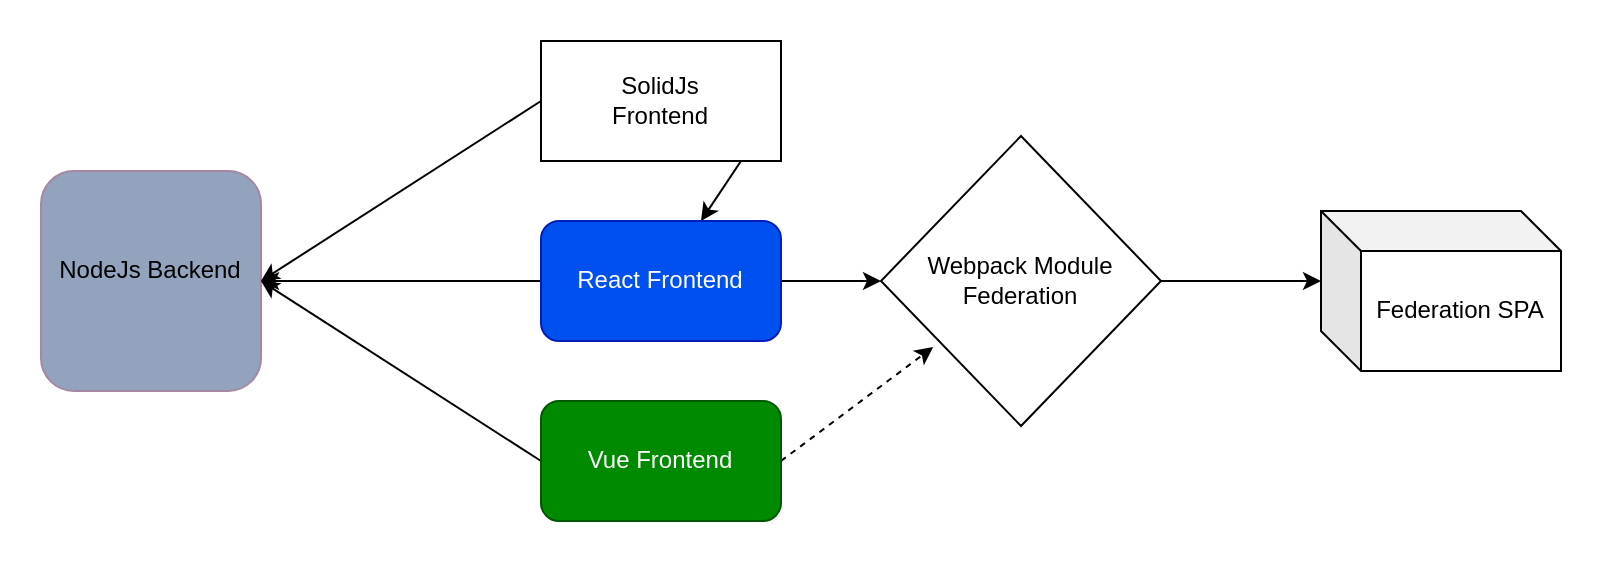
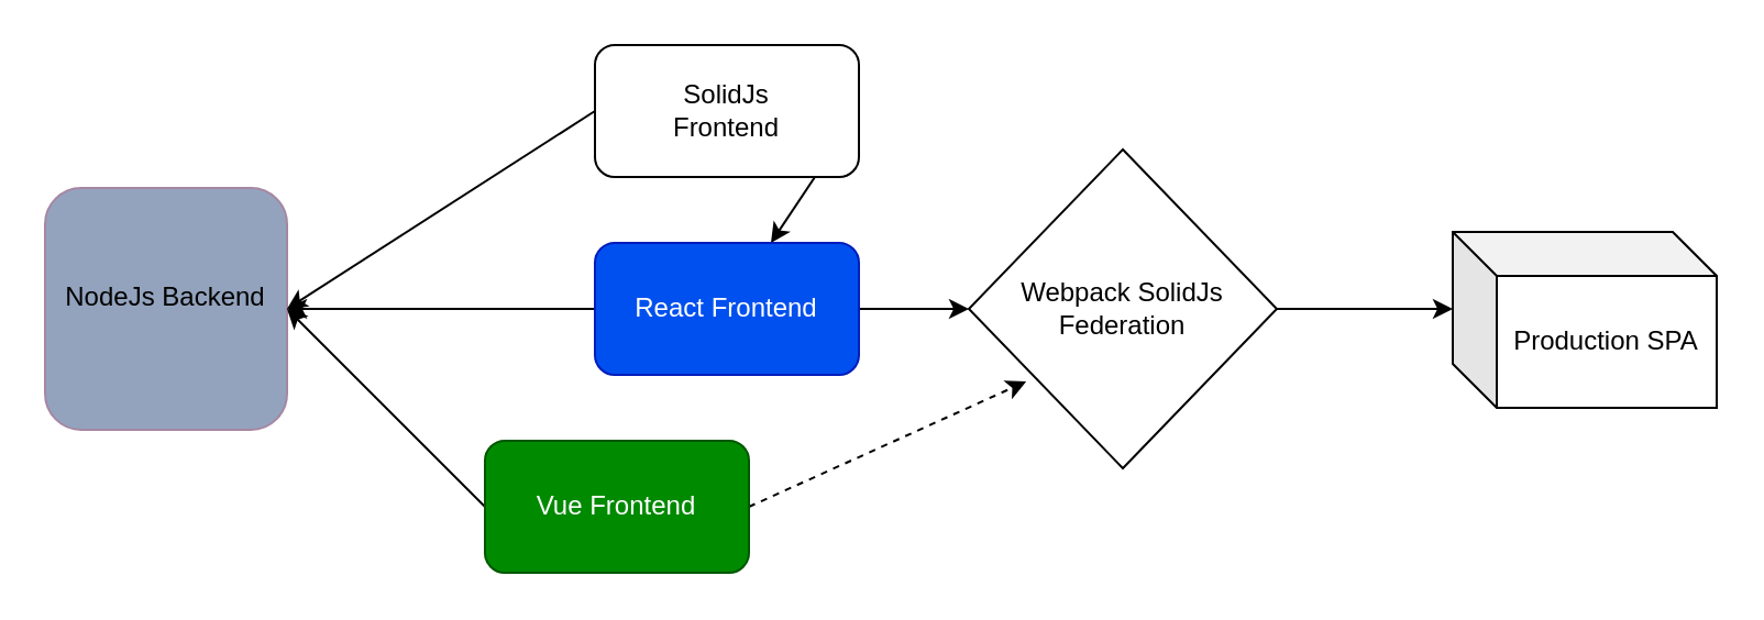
  <mxCell id="0" />
  <mxCell id="1" parent="0" />
  <mxCell id="2" value="" style="whiteSpace=wrap;html=1;aspect=fixed;fillColor=#93A3BD;fontColor=#ffffff;strokeColor=#A587A2;rounded=1;" vertex="1" parent="1"><mxGeometry x="20" y="85" width="110" height="110" as="geometry" /></mxCell>
  <mxCell id="3" value="NodeJs Backend" style="text;html=1;strokeColor=none;fillColor=none;align=center;verticalAlign=middle;whiteSpace=wrap;rounded=0;" vertex="1" parent="1"><mxGeometry x="25" y="105" width="100" height="60" as="geometry" /></mxCell>
  <mxCell id="4" style="edgeStyle=none;html=1;exitX=0;exitY=0.5;exitDx=0;exitDy=0;entryX=1;entryY=0.5;entryDx=0;entryDy=0;" edge="1" parent="1" source="6" target="2"><mxGeometry relative="1" as="geometry" /></mxCell>
  <mxCell id="5" style="edgeStyle=none;html=1;exitX=1;exitY=0.5;exitDx=0;exitDy=0;" edge="1" parent="1" source="6" target="9"><mxGeometry relative="1" as="geometry" /></mxCell>
- <mxCell id="6" value="SolidJs&lt;br&gt;Frontend" style="whiteSpace=wrap;html=1;rounded=0;" vertex="1" parent="1"><mxGeometry x="270" y="20" width="120" height="60" as="geometry" /></mxCell>
+ <mxCell id="6" value="SolidJs&lt;br&gt;Frontend" style="rounded=1;whiteSpace=wrap;html=1;" vertex="1" parent="1"><mxGeometry x="270" y="20" width="120" height="60" as="geometry" /></mxCell>
  <mxCell id="7" style="edgeStyle=none;html=1;exitX=0;exitY=0.5;exitDx=0;exitDy=0;entryX=1;entryY=0.5;entryDx=0;entryDy=0;" edge="1" parent="1" source="9" target="2"><mxGeometry relative="1" as="geometry" /></mxCell>
  <mxCell id="8" style="edgeStyle=none;html=1;exitX=1;exitY=0.5;exitDx=0;exitDy=0;" edge="1" parent="1" source="9" target="14"><mxGeometry relative="1" as="geometry" /></mxCell>
  <mxCell id="9" value="React Frontend" style="rounded=1;whiteSpace=wrap;html=1;strokeColor=#001DBC;fillColor=#0050ef;fontColor=#ffffff;" vertex="1" parent="1"><mxGeometry x="270" y="110" width="120" height="60" as="geometry" /></mxCell>
  <mxCell id="10" style="edgeStyle=none;html=1;exitX=0;exitY=0.5;exitDx=0;exitDy=0;" edge="1" parent="1" source="12"><mxGeometry relative="1" as="geometry"><mxPoint x="130" y="140" as="targetPoint" /></mxGeometry></mxCell>
  <mxCell id="11" style="edgeStyle=none;html=1;exitX=1;exitY=0.5;exitDx=0;exitDy=0;entryX=0.186;entryY=0.728;entryDx=0;entryDy=0;entryPerimeter=0;dashed=1;" edge="1" parent="1" source="12" target="14"><mxGeometry relative="1" as="geometry" /></mxCell>
- <mxCell id="12" value="Vue Frontend" style="rounded=1;whiteSpace=wrap;html=1;strokeColor=#005700;fillColor=#008a00;fontColor=#ffffff;" vertex="1" parent="1"><mxGeometry x="270" y="200" width="120" height="60" as="geometry" /></mxCell>
+ <mxCell id="12" value="Vue Frontend" style="rounded=1;whiteSpace=wrap;html=1;strokeColor=#005700;fillColor=#008a00;fontColor=#ffffff;" vertex="1" parent="1"><mxGeometry x="220" y="200" width="120" height="60" as="geometry" /></mxCell>
  <mxCell id="13" style="edgeStyle=none;html=1;exitX=1;exitY=0.5;exitDx=0;exitDy=0;" edge="1" parent="1" source="14"><mxGeometry relative="1" as="geometry"><mxPoint x="660" y="140" as="targetPoint" /></mxGeometry></mxCell>
- <mxCell id="14" value="Webpack Module Federation" style="rhombus;whiteSpace=wrap;html=1;" vertex="1" parent="1"><mxGeometry x="440" y="67.5" width="140" height="145" as="geometry" /></mxCell>
- <mxCell id="15" value="Federation SPA" style="shape=cube;whiteSpace=wrap;html=1;boundedLbl=1;backgroundOutline=1;darkOpacity=0.05;darkOpacity2=0.1;" vertex="1" parent="1"><mxGeometry x="660" y="105" width="120" height="80" as="geometry" /></mxCell>
+ <mxCell id="14" value="Webpack SolidJs Federation" style="rhombus;whiteSpace=wrap;html=1;" vertex="1" parent="1"><mxGeometry x="440" y="67.5" width="140" height="145" as="geometry" /></mxCell>
+ <mxCell id="15" value="Production SPA" style="shape=cube;whiteSpace=wrap;html=1;boundedLbl=1;backgroundOutline=1;darkOpacity=0.05;darkOpacity2=0.1;" vertex="1" parent="1"><mxGeometry x="660" y="105" width="120" height="80" as="geometry" /></mxCell>
